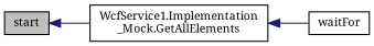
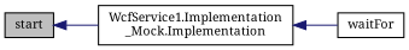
  digraph {
    fontname="Noto Serif"
    rankdir=LR
    node [color=black fillcolor=white fontname="Noto Serif" fontsize=10 shape=record style=filled]
    edge [color=midnightblue dir=back fontname="Noto Serif" fontsize=10 labelfontname=Helvetica labelfontsize=10 style=solid]
    n1 [fillcolor=grey75 fontcolor=black height=0.2 label=start width=0.4]
-   n2 [height=0.2 label="WcfService1.Implementation\l_Mock.GetAllElements" width=0.4]
+   n2 [height=0.2 label="WcfService1.Implementation\l_Mock.Implementation" width=0.4]
    n3 [height=0.2 label=waitFor width=0.4]
    n1 -> n2
    n2 -> n3
  }
